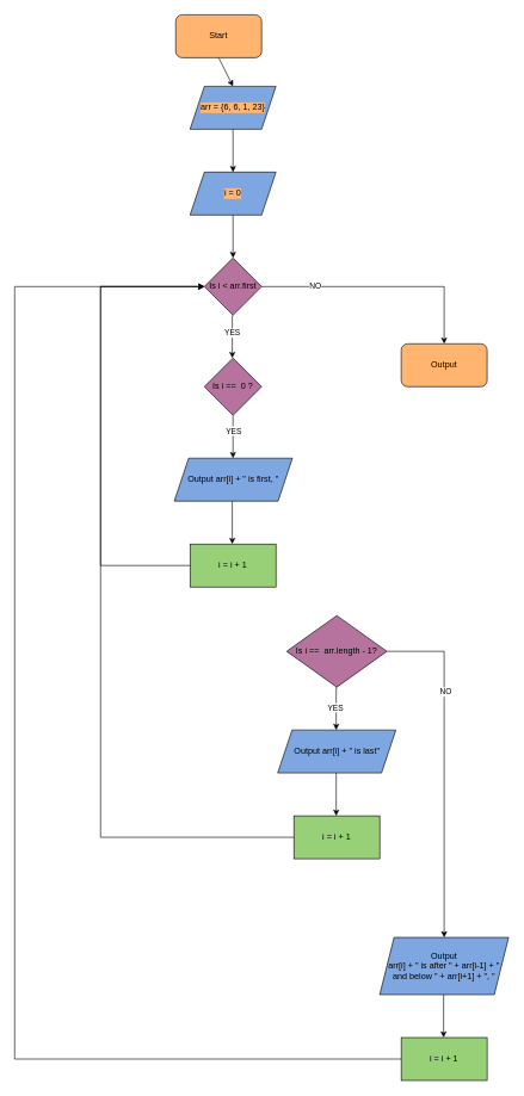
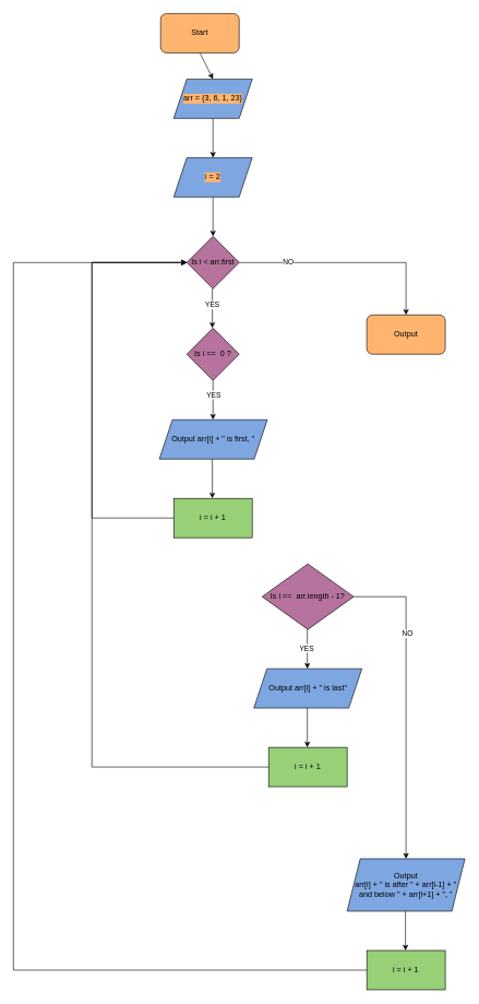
  <mxCell id="0" />
  <mxCell id="1" parent="0" />
  <mxCell id="2" value="Start" style="rounded=1;whiteSpace=wrap;html=1;fillColor=#FFB570;" vertex="1" parent="1"><mxGeometry x="245" y="20" width="120" height="60" as="geometry" /></mxCell>
  <mxCell id="3" value="" style="endArrow=classic;html=1;rounded=0;exitX=0.5;exitY=1;exitDx=0;exitDy=0;" edge="1" parent="1" source="2"><mxGeometry width="50" height="50" relative="1" as="geometry"><mxPoint x="350" y="80" as="sourcePoint" /><mxPoint x="325" y="120" as="targetPoint" /></mxGeometry></mxCell>
- <mxCell id="4" value="arr = {6, 6, 1, 23}" style="shape=parallelogram;perimeter=parallelogramPerimeter;whiteSpace=wrap;html=1;fixedSize=1;labelBackgroundColor=#FFB570;fillColor=#7EA6E0;" vertex="1" parent="1"><mxGeometry x="265" y="120" width="120" height="60" as="geometry" /></mxCell>
+ <mxCell id="4" value="arr = {3, 6, 1, 23}" style="shape=parallelogram;perimeter=parallelogramPerimeter;whiteSpace=wrap;html=1;fixedSize=1;labelBackgroundColor=#FFB570;fillColor=#7EA6E0;" vertex="1" parent="1"><mxGeometry x="265" y="120" width="120" height="60" as="geometry" /></mxCell>
  <mxCell id="5" value="" style="endArrow=classic;html=1;rounded=0;exitX=0.5;exitY=1;exitDx=0;exitDy=0;" edge="1" parent="1" source="4"><mxGeometry width="50" height="50" relative="1" as="geometry"><mxPoint x="290" y="330" as="sourcePoint" /><mxPoint x="325" y="240" as="targetPoint" /></mxGeometry></mxCell>
  <mxCell id="6" value="Is i == &amp;nbsp;0 ?" style="rhombus;whiteSpace=wrap;html=1;labelBackgroundColor=none;fillColor=#B5739D;" vertex="1" parent="1"><mxGeometry x="285" y="500" width="80" height="80" as="geometry" /></mxCell>
- <mxCell id="7" value="i = 0" style="shape=parallelogram;perimeter=parallelogramPerimeter;whiteSpace=wrap;html=1;fixedSize=1;labelBackgroundColor=#FFB570;fillColor=#7EA6E0;" vertex="1" parent="1"><mxGeometry x="265" y="240" width="120" height="60" as="geometry" /></mxCell>
+ <mxCell id="7" value="i = 2" style="shape=parallelogram;perimeter=parallelogramPerimeter;whiteSpace=wrap;html=1;fixedSize=1;labelBackgroundColor=#FFB570;fillColor=#7EA6E0;" vertex="1" parent="1"><mxGeometry x="265" y="240" width="120" height="60" as="geometry" /></mxCell>
  <mxCell id="8" value="" style="endArrow=classic;html=1;rounded=0;exitX=0.5;exitY=1;exitDx=0;exitDy=0;" edge="1" parent="1"><mxGeometry width="50" height="50" relative="1" as="geometry"><mxPoint x="325" y="300" as="sourcePoint" /><mxPoint x="325" y="360" as="targetPoint" /></mxGeometry></mxCell>
  <mxCell id="9" value="" style="endArrow=classic;html=1;rounded=0;exitX=0.5;exitY=1;exitDx=0;exitDy=0;" edge="1" parent="1"><mxGeometry width="50" height="50" relative="1" as="geometry"><mxPoint x="325" y="580" as="sourcePoint" /><mxPoint x="325" y="640" as="targetPoint" /></mxGeometry></mxCell>
  <mxCell id="10" value="YES" style="edgeLabel;html=1;align=center;verticalAlign=middle;resizable=0;points=[];" vertex="1" connectable="0" parent="9"><mxGeometry x="-0.306" relative="1" as="geometry"><mxPoint as="offset" /></mxGeometry></mxCell>
  <mxCell id="11" value="Output arr[i] + &quot; is first, &quot;" style="shape=parallelogram;perimeter=parallelogramPerimeter;whiteSpace=wrap;html=1;fixedSize=1;labelBackgroundColor=none;fillColor=#7EA6E0;" vertex="1" parent="1"><mxGeometry x="243" y="640" width="165" height="60" as="geometry" /></mxCell>
  <mxCell id="12" value="Is i == &amp;nbsp;arr.length - 1?" style="rhombus;whiteSpace=wrap;html=1;labelBackgroundColor=none;fillColor=#B5739D;" vertex="1" parent="1"><mxGeometry x="400" y="860" width="140" height="100" as="geometry" /></mxCell>
  <mxCell id="13" value="" style="endArrow=classic;html=1;rounded=0;exitX=0.5;exitY=1;exitDx=0;exitDy=0;" edge="1" parent="1"><mxGeometry width="50" height="50" relative="1" as="geometry"><mxPoint x="324" y="700" as="sourcePoint" /><mxPoint x="324" y="760" as="targetPoint" /></mxGeometry></mxCell>
  <mxCell id="14" value="i = i + 1" style="rounded=0;whiteSpace=wrap;html=1;labelBackgroundColor=none;fillColor=#97D077;" vertex="1" parent="1"><mxGeometry x="265" y="760" width="120" height="60" as="geometry" /></mxCell>
  <mxCell id="15" value="" style="endArrow=classic;html=1;rounded=0;exitX=0;exitY=0.5;exitDx=0;exitDy=0;entryX=0;entryY=0.5;entryDx=0;entryDy=0;" edge="1" parent="1" source="14" target="27"><mxGeometry width="50" height="50" relative="1" as="geometry"><mxPoint x="60" y="780" as="sourcePoint" /><mxPoint x="140" y="580" as="targetPoint" /><Array as="points"><mxPoint x="140" y="790" /><mxPoint x="140" y="400" /></Array></mxGeometry></mxCell>
  <mxCell id="16" value="" style="endArrow=classic;html=1;rounded=0;exitX=0.5;exitY=1;exitDx=0;exitDy=0;" edge="1" parent="1"><mxGeometry width="50" height="50" relative="1" as="geometry"><mxPoint x="469.17" y="960" as="sourcePoint" /><mxPoint x="469.17" y="1020" as="targetPoint" /></mxGeometry></mxCell>
  <mxCell id="17" value="YES" style="edgeLabel;html=1;align=center;verticalAlign=middle;resizable=0;points=[];" vertex="1" connectable="0" parent="16"><mxGeometry x="-0.051" y="-2" relative="1" as="geometry"><mxPoint as="offset" /></mxGeometry></mxCell>
  <mxCell id="18" value="Output arr[i] + &quot; is last&quot;" style="shape=parallelogram;perimeter=parallelogramPerimeter;whiteSpace=wrap;html=1;fixedSize=1;labelBackgroundColor=none;fillColor=#7EA6E0;" vertex="1" parent="1"><mxGeometry x="387.5" y="1020" width="165" height="60" as="geometry" /></mxCell>
  <mxCell id="19" value="i = i + 1" style="rounded=0;whiteSpace=wrap;html=1;labelBackgroundColor=none;fillColor=#97D077;" vertex="1" parent="1"><mxGeometry x="410" y="1140" width="120" height="60" as="geometry" /></mxCell>
  <mxCell id="20" value="" style="endArrow=classic;html=1;rounded=0;exitX=1;exitY=0.5;exitDx=0;exitDy=0;entryX=0.5;entryY=0;entryDx=0;entryDy=0;" edge="1" parent="1" source="12" target="22"><mxGeometry width="50" height="50" relative="1" as="geometry"><mxPoint x="210" y="1160" as="sourcePoint" /><mxPoint x="220" y="1290" as="targetPoint" /><Array as="points"><mxPoint x="620" y="910" /></Array></mxGeometry></mxCell>
  <mxCell id="21" value="NO" style="edgeLabel;html=1;align=center;verticalAlign=middle;resizable=0;points=[];" vertex="1" connectable="0" parent="20"><mxGeometry x="-0.435" y="1" relative="1" as="geometry"><mxPoint as="offset" /></mxGeometry></mxCell>
  <mxCell id="22" value="Output &lt;br&gt;arr[i] + &quot; is after &quot; + arr[i-1] + &quot; and below &quot; + arr[i+1] + &quot;, &quot;" style="shape=parallelogram;perimeter=parallelogramPerimeter;whiteSpace=wrap;html=1;fixedSize=1;labelBackgroundColor=none;fillColor=#7EA6E0;" vertex="1" parent="1"><mxGeometry x="530" y="1310" width="180" height="80" as="geometry" /></mxCell>
  <mxCell id="23" value="i = i + 1" style="rounded=0;whiteSpace=wrap;html=1;labelBackgroundColor=none;fillColor=#97D077;" vertex="1" parent="1"><mxGeometry x="560" y="1450" width="120" height="60" as="geometry" /></mxCell>
  <mxCell id="24" value="" style="endArrow=classic;html=1;rounded=0;exitX=0.5;exitY=1;exitDx=0;exitDy=0;" edge="1" parent="1"><mxGeometry width="50" height="50" relative="1" as="geometry"><mxPoint x="469.17" y="1080" as="sourcePoint" /><mxPoint x="469.17" y="1140" as="targetPoint" /></mxGeometry></mxCell>
  <mxCell id="25" value="" style="endArrow=classic;html=1;rounded=0;exitX=0.5;exitY=1;exitDx=0;exitDy=0;" edge="1" parent="1"><mxGeometry width="50" height="50" relative="1" as="geometry"><mxPoint x="619.17" y="1390" as="sourcePoint" /><mxPoint x="619.17" y="1450" as="targetPoint" /></mxGeometry></mxCell>
  <mxCell id="26" value="" style="endArrow=classic;html=1;rounded=0;exitX=0;exitY=0.5;exitDx=0;exitDy=0;entryX=0;entryY=0.5;entryDx=0;entryDy=0;" edge="1" parent="1" source="23" target="27"><mxGeometry width="50" height="50" relative="1" as="geometry"><mxPoint x="40" y="1470" as="sourcePoint" /><mxPoint x="110" y="520" as="targetPoint" /><Array as="points"><mxPoint x="20" y="1480" /><mxPoint x="20" y="400" /></Array></mxGeometry></mxCell>
  <mxCell id="27" value="Is i &amp;lt; arr.first" style="rhombus;whiteSpace=wrap;html=1;labelBackgroundColor=none;fillColor=#B5739D;" vertex="1" parent="1"><mxGeometry x="285" y="360" width="80" height="80" as="geometry" /></mxCell>
  <mxCell id="28" value="" style="endArrow=classic;html=1;rounded=0;exitX=0.5;exitY=1;exitDx=0;exitDy=0;" edge="1" parent="1"><mxGeometry width="50" height="50" relative="1" as="geometry"><mxPoint x="324" y="440" as="sourcePoint" /><mxPoint x="324" y="500" as="targetPoint" /></mxGeometry></mxCell>
  <mxCell id="29" value="YES" style="edgeLabel;html=1;align=center;verticalAlign=middle;resizable=0;points=[];" vertex="1" connectable="0" parent="28"><mxGeometry x="-0.208" y="-1" relative="1" as="geometry"><mxPoint as="offset" /></mxGeometry></mxCell>
  <mxCell id="30" value="" style="endArrow=classic;html=1;rounded=0;exitX=1;exitY=0.5;exitDx=0;exitDy=0;" edge="1" parent="1" source="27"><mxGeometry width="50" height="50" relative="1" as="geometry"><mxPoint x="460" y="500" as="sourcePoint" /><mxPoint x="620" y="480" as="targetPoint" /><Array as="points"><mxPoint x="620" y="400" /></Array></mxGeometry></mxCell>
  <mxCell id="31" value="NO" style="edgeLabel;html=1;align=center;verticalAlign=middle;resizable=0;points=[];" vertex="1" connectable="0" parent="30"><mxGeometry x="-0.564" y="2" relative="1" as="geometry"><mxPoint x="1" as="offset" /></mxGeometry></mxCell>
  <mxCell id="32" value="Output" style="rounded=1;whiteSpace=wrap;html=1;fillColor=#FFB570;" vertex="1" parent="1"><mxGeometry x="560" y="480" width="120" height="60" as="geometry" /></mxCell>
  <mxCell id="33" value="" style="endArrow=classic;html=1;rounded=0;exitX=0;exitY=0.5;exitDx=0;exitDy=0;entryX=0;entryY=0.5;entryDx=0;entryDy=0;" edge="1" parent="1" source="19" target="27"><mxGeometry width="50" height="50" relative="1" as="geometry"><mxPoint x="290" y="1350" as="sourcePoint" /><mxPoint x="250" y="1030" as="targetPoint" /><Array as="points"><mxPoint x="140" y="1170" /><mxPoint x="140" y="400" /></Array></mxGeometry></mxCell>
